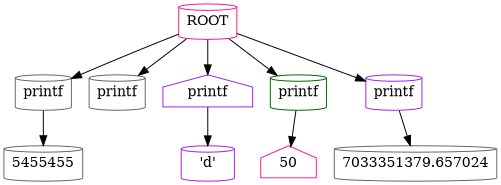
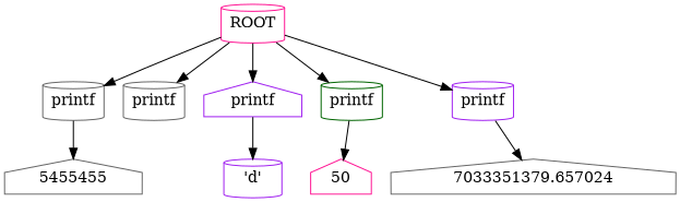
  strict digraph {
    node [color=gray40 shape=cylinder]
    n1 [label=printf]
-   n2 [label=5455455]
+   n2 [label=5455455 shape=house]
    n3 [label=printf]
    n4 [color=purple label=printf shape=house]
    n5 [color=purple label="'d'"]
    n6 [color=darkgreen label=printf]
    n7 [color=deeppink label=50 shape=house]
    n8 [color=purple label=printf]
-   n9 [label=7033351379.657024]
+   n9 [label=7033351379.657024 shape=house]
    ROOT [color=deeppink]
    n1 -> n2
    n4 -> n5
    n6 -> n7
    n8 -> n9
    ROOT -> n1
    ROOT -> n3
    ROOT -> n4
    ROOT -> n6
    ROOT -> n8
  }
